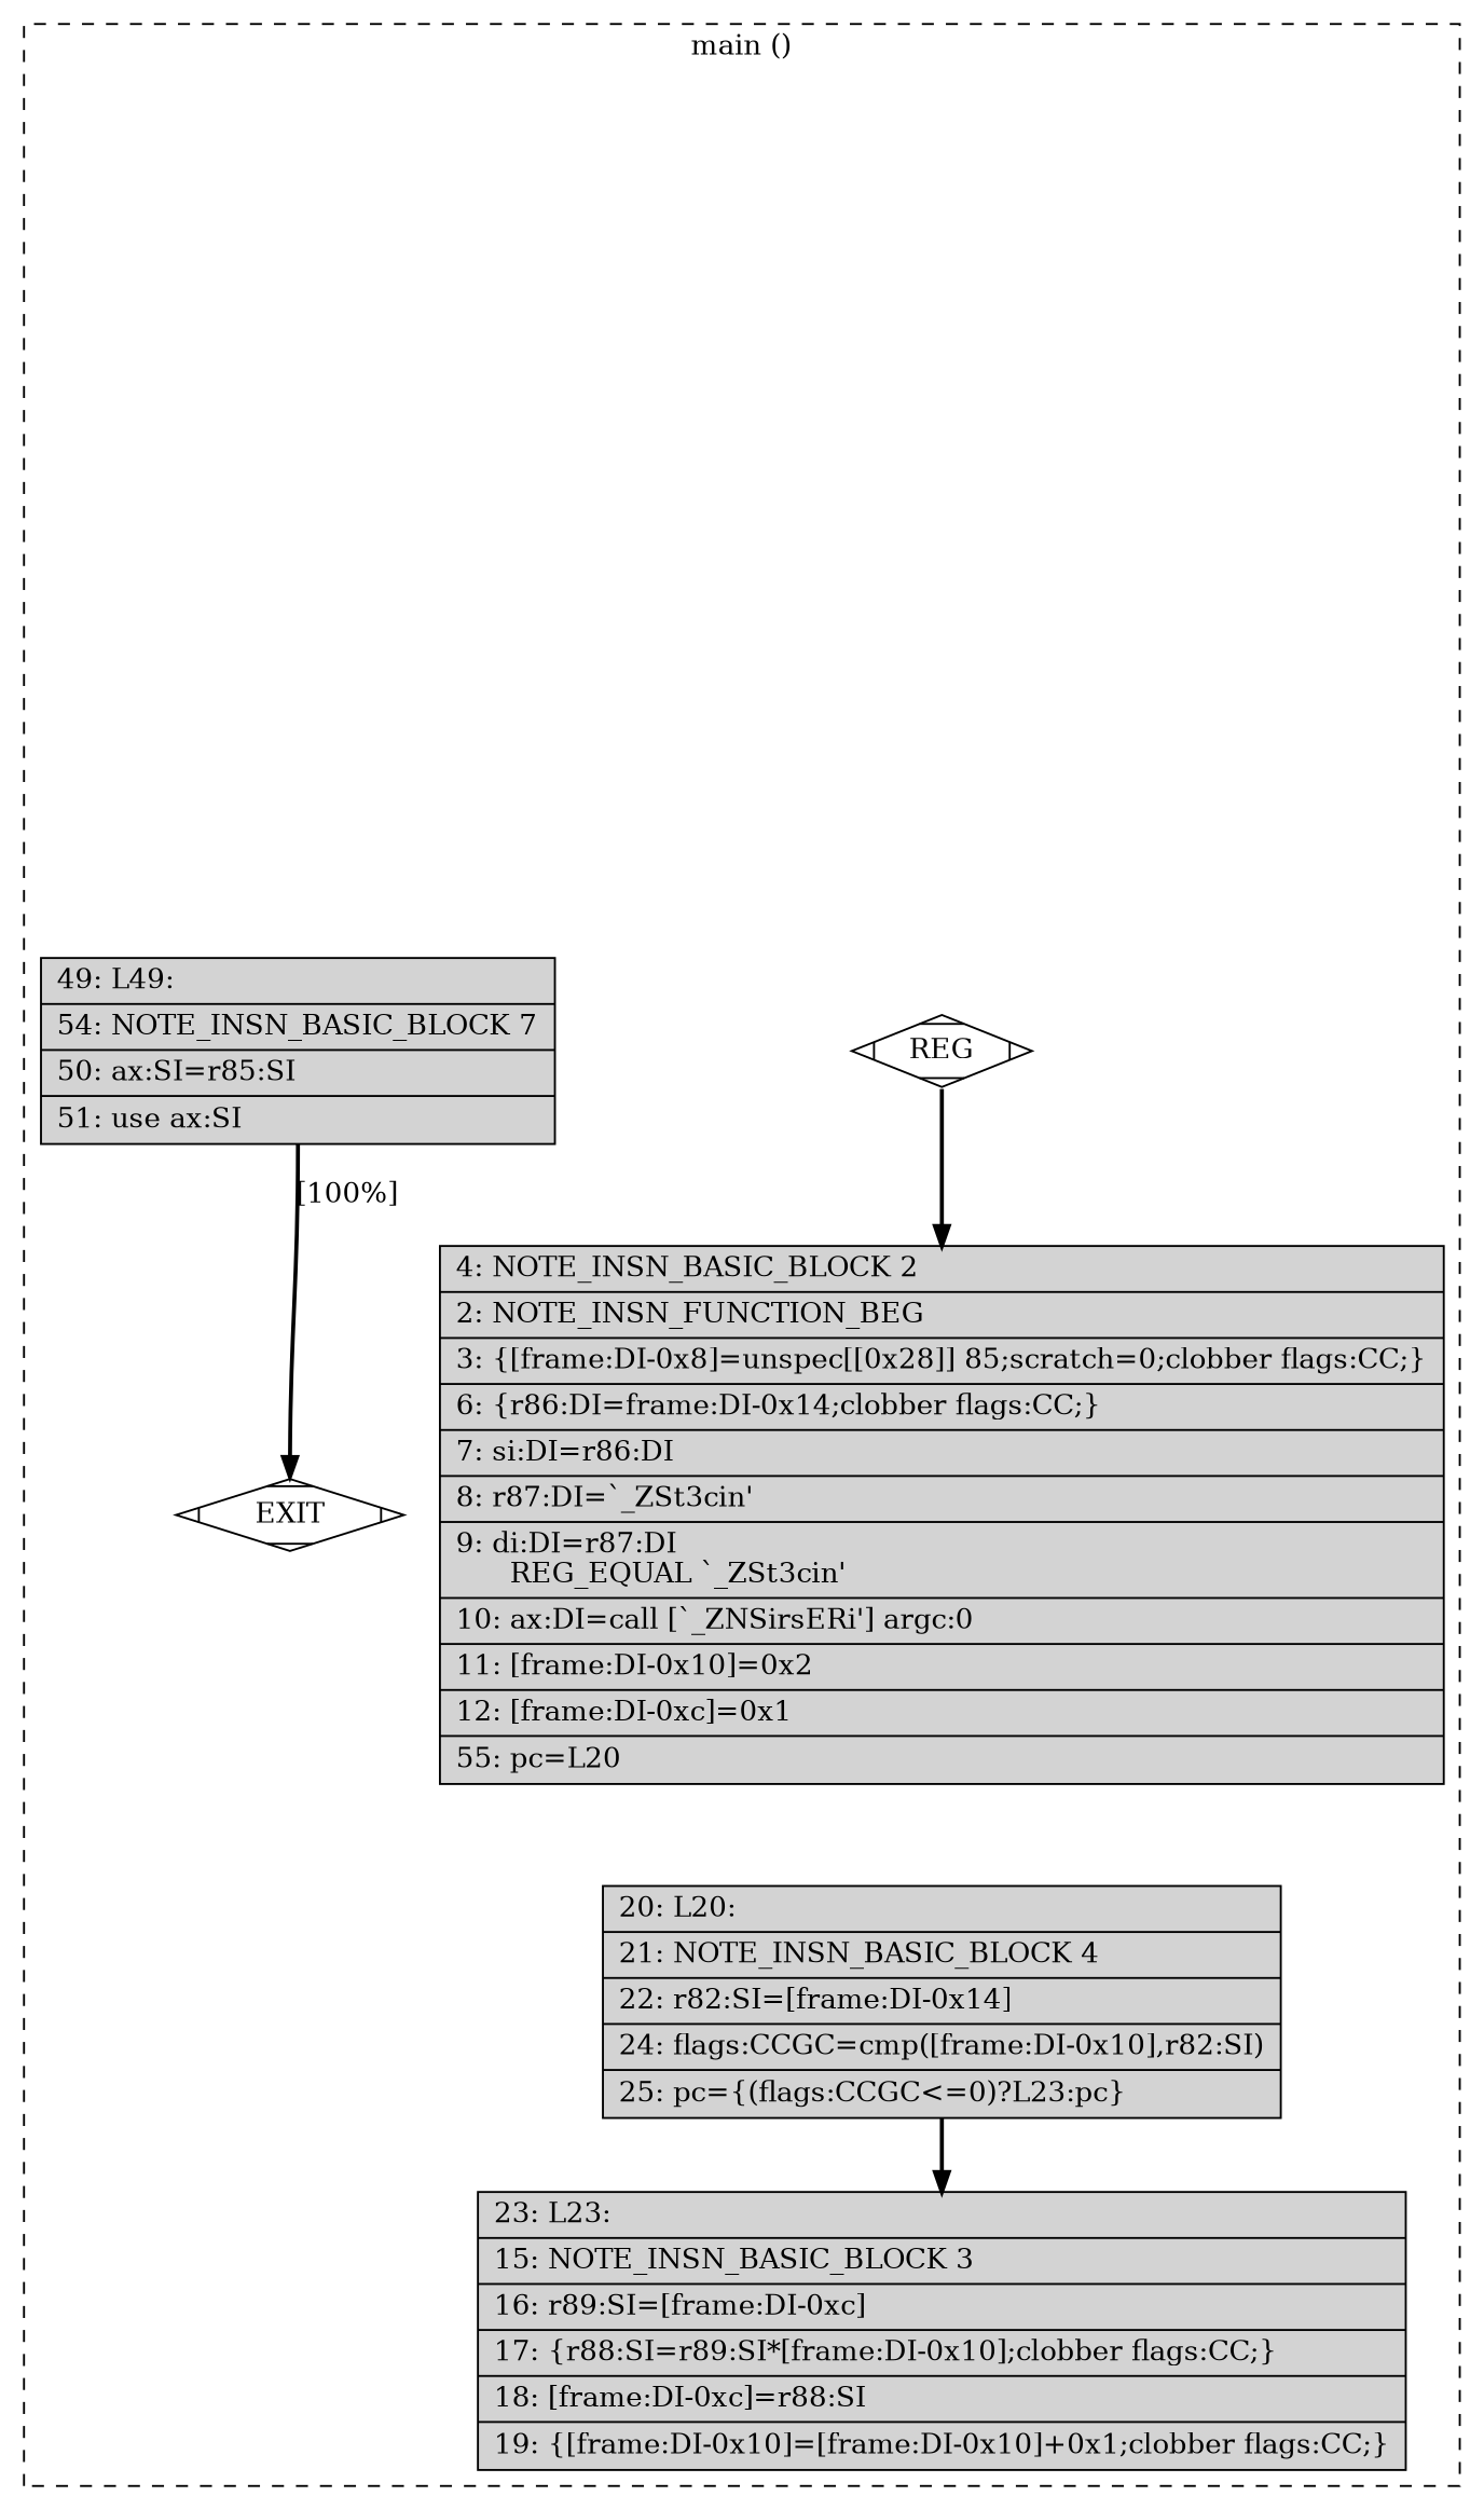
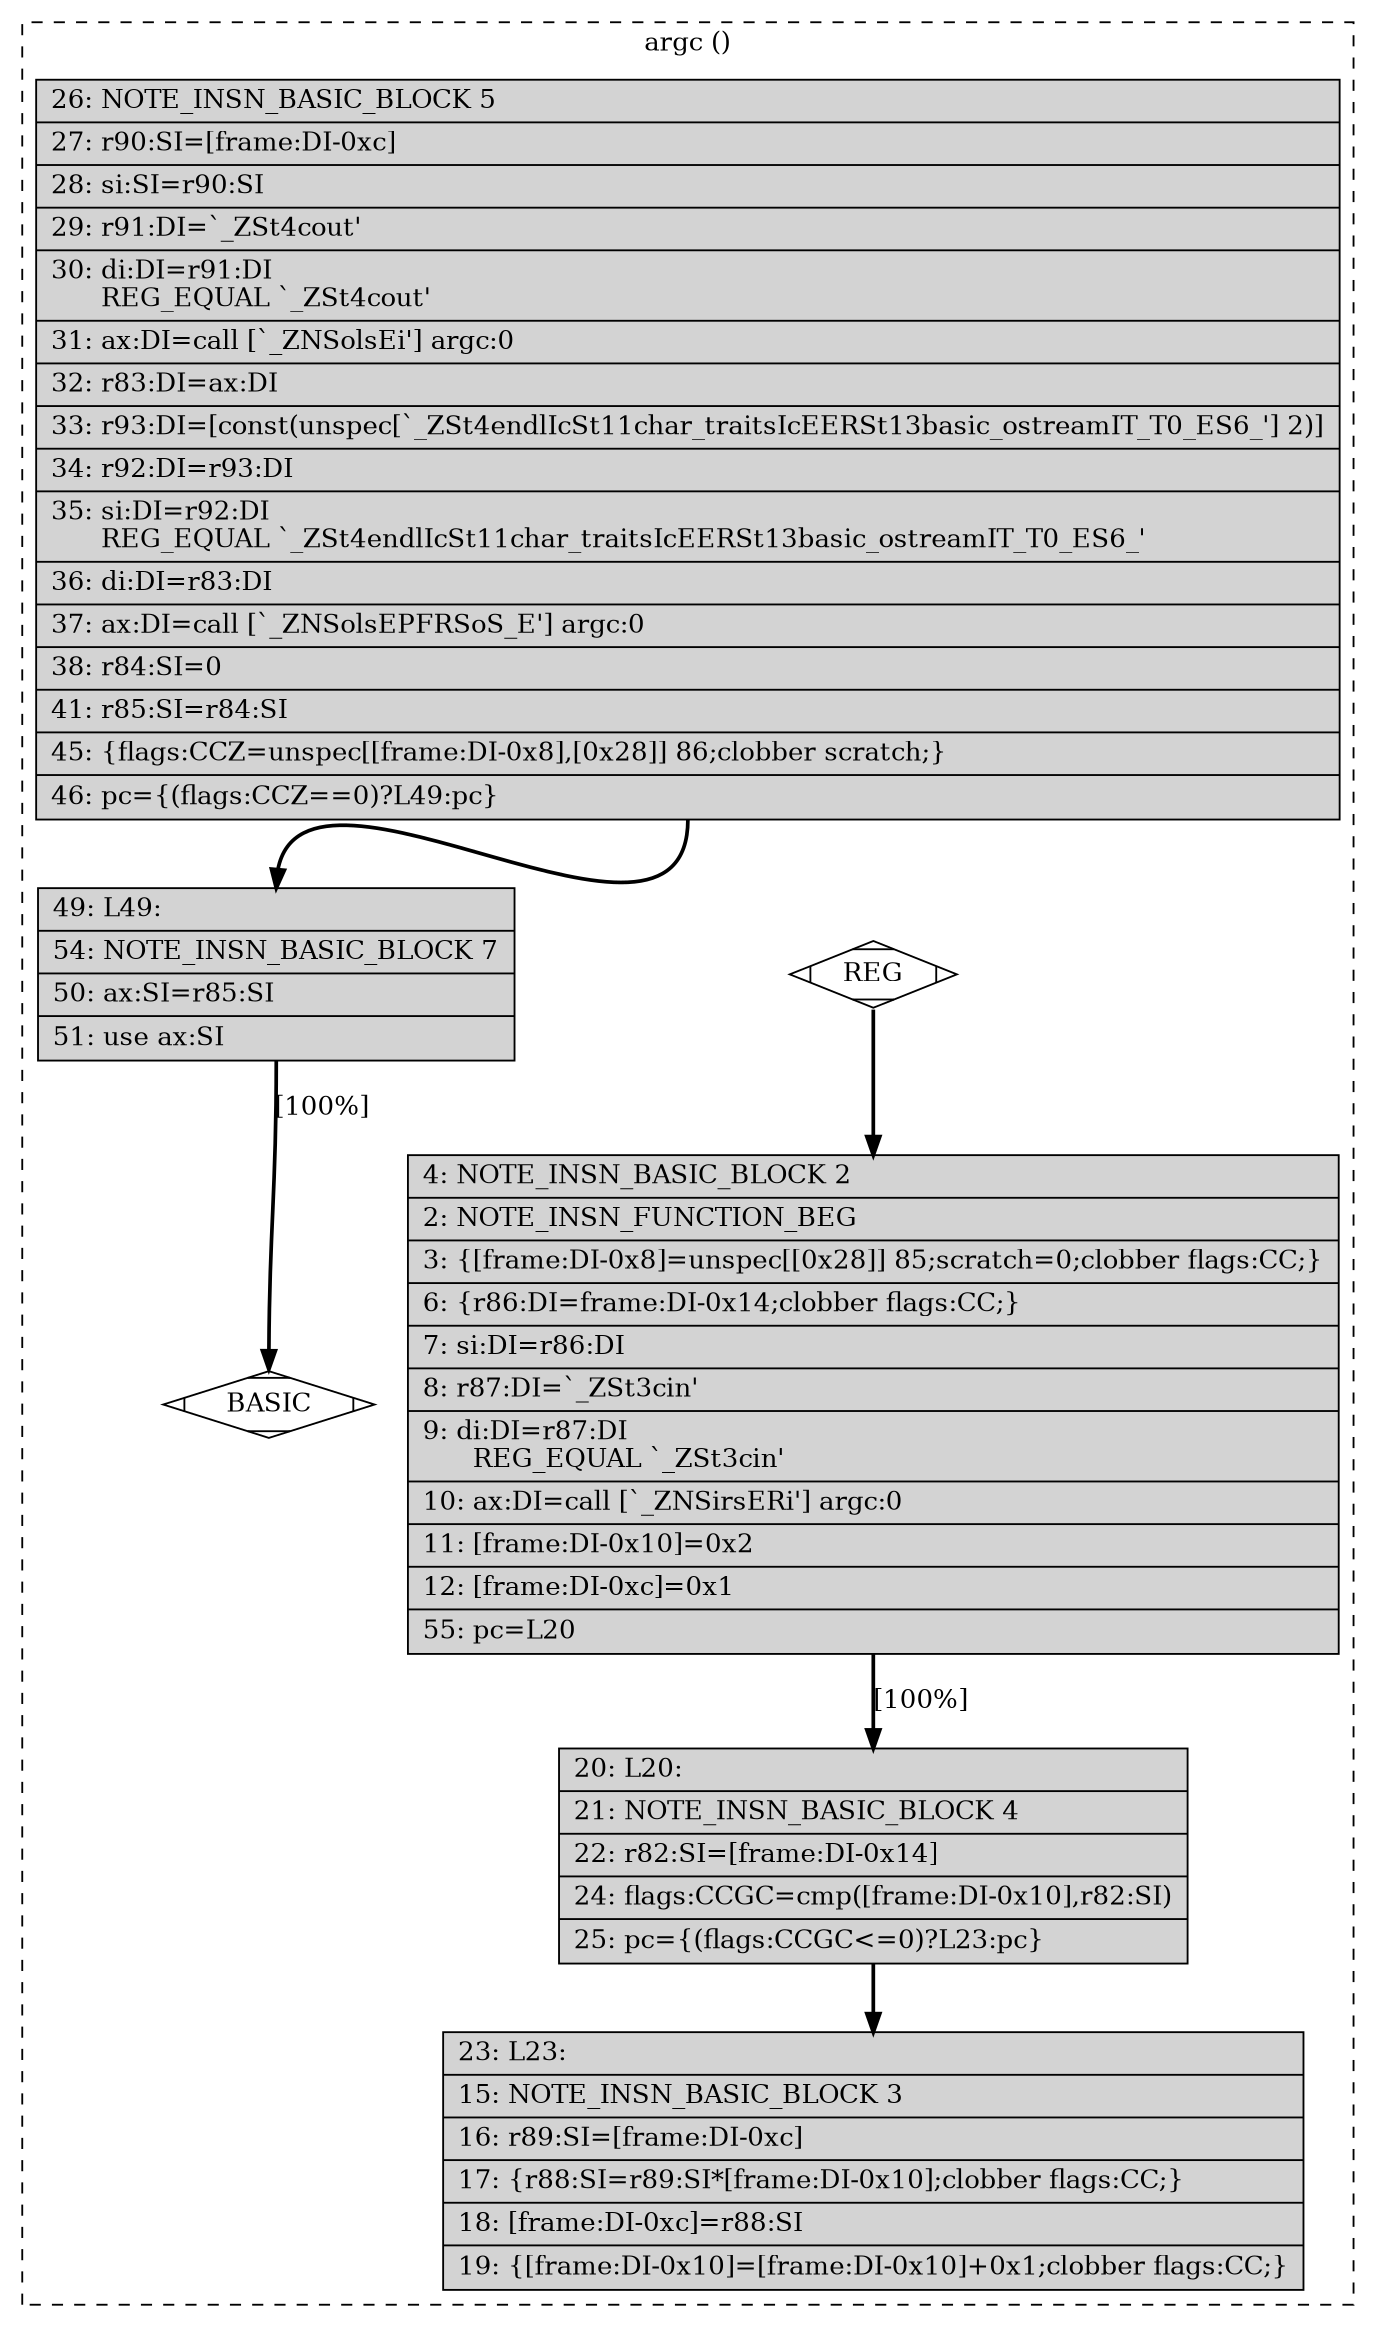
  digraph {
    node [fillcolor=lightgrey shape=record style=filled]
    edge [color=black constraint=true headport=n style="solid,bold" tailport=s weight=10]
    n1 [fillcolor=white label=REG shape=Mdiamond]
    n2 [label="{\ \ \ \ 4:\ NOTE_INSN_BASIC_BLOCK\ 2\l|\ \ \ \ 2:\ NOTE_INSN_FUNCTION_BEG\l|\ \ \ \ 3:\ \{[frame:DI-0x8]=unspec[[0x28]]\ 85;scratch=0;clobber\ flags:CC;\}\l|\ \ \ \ 6:\ \{r86:DI=frame:DI-0x14;clobber\ flags:CC;\}\l|\ \ \ \ 7:\ si:DI=r86:DI\l|\ \ \ \ 8:\ r87:DI=`_ZSt3cin'\l|\ \ \ \ 9:\ di:DI=r87:DI\l\ \ \ \ \ \ REG_EQUAL\ `_ZSt3cin'\l|\ \ \ 10:\ ax:DI=call\ [`_ZNSirsERi']\ argc:0\l|\ \ \ 11:\ [frame:DI-0x10]=0x2\l|\ \ \ 12:\ [frame:DI-0xc]=0x1\l|\ \ \ 55:\ pc=L20\l}"]
-   n3 [fillcolor=white label=EXIT shape=Mdiamond]
+   n3 [fillcolor=white label=BASIC shape=Mdiamond]
    n4 [label="{\ \ \ 20:\ L20:\l|\ \ \ 21:\ NOTE_INSN_BASIC_BLOCK\ 4\l|\ \ \ 22:\ r82:SI=[frame:DI-0x14]\l|\ \ \ 24:\ flags:CCGC=cmp([frame:DI-0x10],r82:SI)\l|\ \ \ 25:\ pc=\{(flags:CCGC\<=0)?L23:pc\}\l}"]
+   n5 [label="{\ \ \ 26:\ NOTE_INSN_BASIC_BLOCK\ 5\l|\ \ \ 27:\ r90:SI=[frame:DI-0xc]\l|\ \ \ 28:\ si:SI=r90:SI\l|\ \ \ 29:\ r91:DI=`_ZSt4cout'\l|\ \ \ 30:\ di:DI=r91:DI\l\ \ \ \ \ \ REG_EQUAL\ `_ZSt4cout'\l|\ \ \ 31:\ ax:DI=call\ [`_ZNSolsEi']\ argc:0\l|\ \ \ 32:\ r83:DI=ax:DI\l|\ \ \ 33:\ r93:DI=[const(unspec[`_ZSt4endlIcSt11char_traitsIcEERSt13basic_ostreamIT_T0_ES6_']\ 2)]\l|\ \ \ 34:\ r92:DI=r93:DI\l|\ \ \ 35:\ si:DI=r92:DI\l\ \ \ \ \ \ REG_EQUAL\ `_ZSt4endlIcSt11char_traitsIcEERSt13basic_ostreamIT_T0_ES6_'\l|\ \ \ 36:\ di:DI=r83:DI\l|\ \ \ 37:\ ax:DI=call\ [`_ZNSolsEPFRSoS_E']\ argc:0\l|\ \ \ 38:\ r84:SI=0\l|\ \ \ 41:\ r85:SI=r84:SI\l|\ \ \ 45:\ \{flags:CCZ=unspec[[frame:DI-0x8],[0x28]]\ 86;clobber\ scratch;\}\l|\ \ \ 46:\ pc=\{(flags:CCZ==0)?L49:pc\}\l}"]
    n6 [label="{\ \ \ 23:\ L23:\l|\ \ \ 15:\ NOTE_INSN_BASIC_BLOCK\ 3\l|\ \ \ 16:\ r89:SI=[frame:DI-0xc]\l|\ \ \ 17:\ \{r88:SI=r89:SI*[frame:DI-0x10];clobber\ flags:CC;\}\l|\ \ \ 18:\ [frame:DI-0xc]=r88:SI\l|\ \ \ 19:\ \{[frame:DI-0x10]=[frame:DI-0x10]+0x1;clobber\ flags:CC;\}\l}"]
    n7 [label="{\ \ \ 49:\ L49:\l|\ \ \ 54:\ NOTE_INSN_BASIC_BLOCK\ 7\l|\ \ \ 50:\ ax:SI=r85:SI\l|\ \ \ 51:\ use\ ax:SI\l}"]
    subgraph cluster_1 {
      color=black
-     label="main ()"
+     label="argc ()"
      style=dashed
      n1
      n2
      n3
      n4
+     n5
      n6
      n7
    }
    n1 -> n2 [weight=100]
    n1 -> n3 [style=invis color="" weight=""]
+   n2 -> n4 [label="[100%]"]
    n4 -> n6
+   n5 -> n7
    n7 -> n3 [label="[100%]" weight=100]
  }
